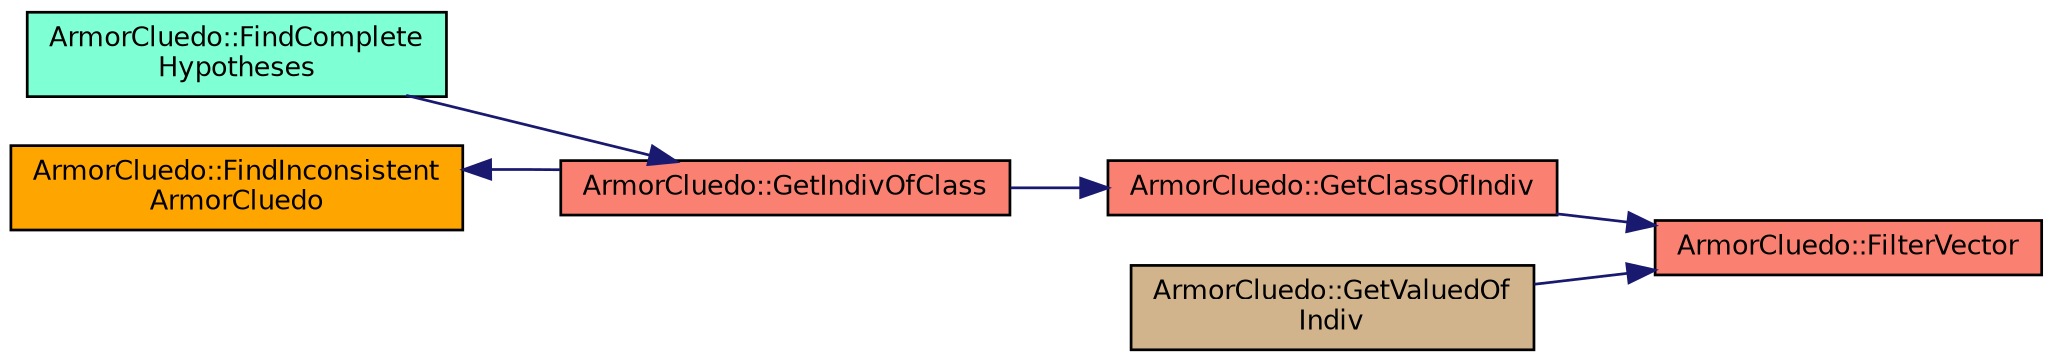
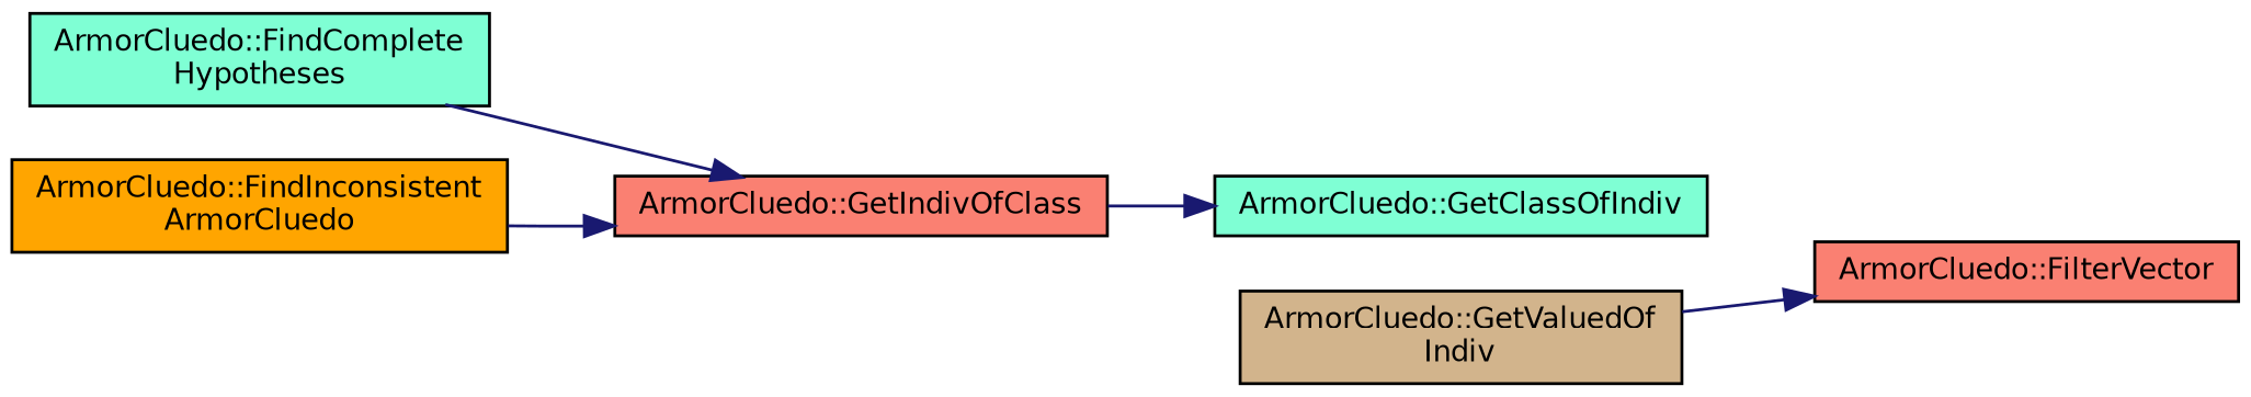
  digraph {
    rankdir=RL
    node [color=black fillcolor=salmon fontname=Helvetica fontsize=10 shape=record style=filled]
    edge [color=midnightblue dir=back fontname=Helvetica fontsize=10 labelfontname=Helvetica labelfontsize=10 style=solid]
    n1 [fontcolor=black height=0.2 label="ArmorCluedo::FilterVector" width=0.4]
-   n2 [height=0.2 label="ArmorCluedo::GetClassOfIndiv" width=0.4]
+   n2 [fillcolor=aquamarine height=0.2 label="ArmorCluedo::GetClassOfIndiv" width=0.4]
    n3 [fillcolor=tan height=0.2 label="ArmorCluedo::GetValuedOf\lIndiv" width=0.4]
    n4 [height=0.2 label="ArmorCluedo::GetIndivOfClass" width=0.4]
    n5 [fillcolor=aquamarine height=0.2 label="ArmorCluedo::FindComplete\lHypotheses" width=0.4]
    n6 [fillcolor=orange height=0.2 label="ArmorCluedo::FindInconsistent\lArmorCluedo" width=0.4]
-   n1 -> n2
    n1 -> n3
    n2 -> n4
    n4 -> n5
-   n6 -> n4
+   n4 -> n6
  }
